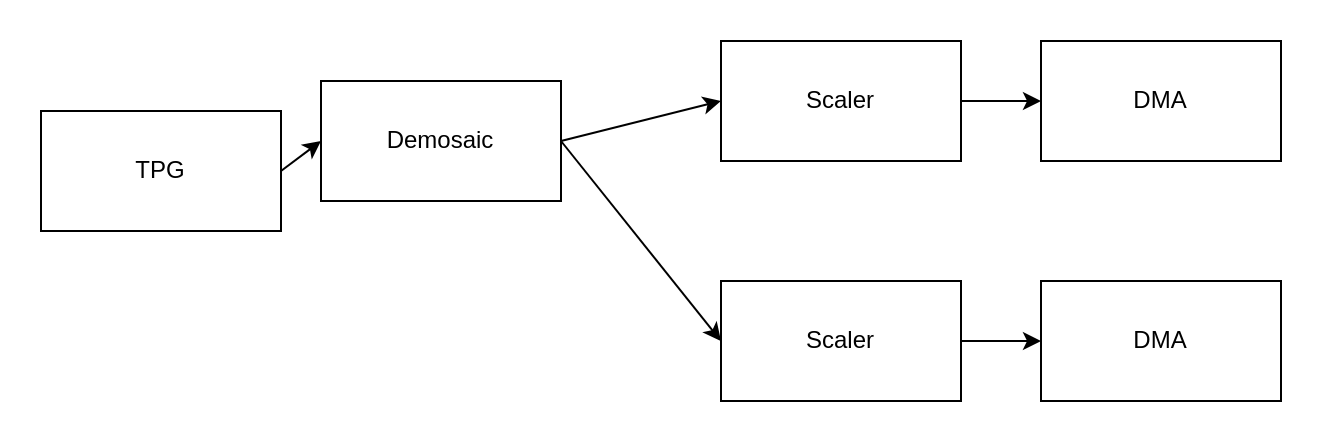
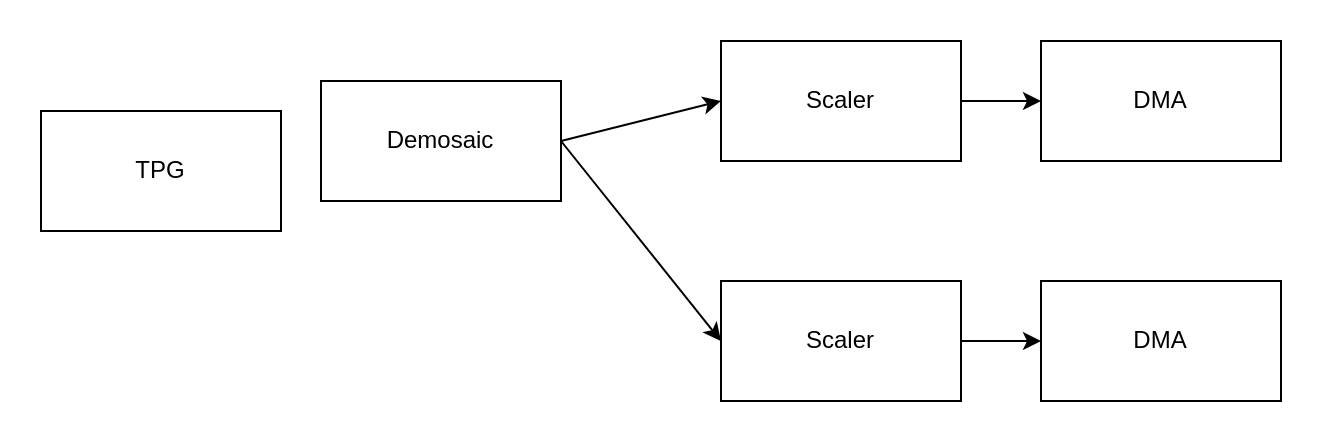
  <mxCell id="0" />
  <mxCell id="1" parent="0" />
  <mxCell id="2" value="TPG" style="rounded=0;whiteSpace=wrap;html=1;" vertex="1" parent="1"><mxGeometry x="20" y="55" width="120" height="60" as="geometry" /></mxCell>
  <mxCell id="3" value="Demosaic" style="rounded=0;whiteSpace=wrap;html=1;" vertex="1" parent="1"><mxGeometry x="160" y="40" width="120" height="60" as="geometry" /></mxCell>
  <mxCell id="4" value="Scaler" style="rounded=0;whiteSpace=wrap;html=1;" vertex="1" parent="1"><mxGeometry x="360" y="20" width="120" height="60" as="geometry" /></mxCell>
  <mxCell id="5" value="Scaler" style="rounded=0;whiteSpace=wrap;html=1;" vertex="1" parent="1"><mxGeometry x="360" y="140" width="120" height="60" as="geometry" /></mxCell>
  <mxCell id="6" value="DMA" style="rounded=0;whiteSpace=wrap;html=1;" vertex="1" parent="1"><mxGeometry x="520" y="20" width="120" height="60" as="geometry" /></mxCell>
  <mxCell id="7" value="DMA" style="rounded=0;whiteSpace=wrap;html=1;" vertex="1" parent="1"><mxGeometry x="520" y="140" width="120" height="60" as="geometry" /></mxCell>
- <mxCell id="8" value="" style="endArrow=classic;html=1;rounded=0;exitX=1;exitY=0.5;exitDx=0;exitDy=0;entryX=0;entryY=0.5;entryDx=0;entryDy=0;" edge="1" parent="1" source="2" target="3"><mxGeometry width="50" height="50" relative="1" as="geometry"><mxPoint x="320" y="340" as="sourcePoint" /><mxPoint x="220" y="160" as="targetPoint" /></mxGeometry></mxCell>
  <mxCell id="9" value="" style="endArrow=classic;html=1;rounded=0;exitX=1;exitY=0.5;exitDx=0;exitDy=0;entryX=0;entryY=0.5;entryDx=0;entryDy=0;" edge="1" parent="1" source="3" target="4"><mxGeometry width="50" height="50" relative="1" as="geometry"><mxPoint x="320" y="340" as="sourcePoint" /><mxPoint x="370" y="290" as="targetPoint" /></mxGeometry></mxCell>
  <mxCell id="10" value="" style="endArrow=classic;html=1;rounded=0;exitX=1;exitY=0.5;exitDx=0;exitDy=0;entryX=0;entryY=0.5;entryDx=0;entryDy=0;" edge="1" parent="1" source="3" target="5"><mxGeometry width="50" height="50" relative="1" as="geometry"><mxPoint x="320" y="340" as="sourcePoint" /><mxPoint x="370" y="290" as="targetPoint" /></mxGeometry></mxCell>
  <mxCell id="11" value="" style="endArrow=classic;html=1;rounded=0;exitX=1;exitY=0.5;exitDx=0;exitDy=0;" edge="1" parent="1" source="4" target="6"><mxGeometry width="50" height="50" relative="1" as="geometry"><mxPoint x="490" y="110" as="sourcePoint" /><mxPoint x="370" y="290" as="targetPoint" /></mxGeometry></mxCell>
  <mxCell id="12" value="" style="endArrow=classic;html=1;rounded=0;exitX=1;exitY=0.5;exitDx=0;exitDy=0;" edge="1" parent="1" source="5" target="7"><mxGeometry width="50" height="50" relative="1" as="geometry"><mxPoint x="320" y="340" as="sourcePoint" /><mxPoint x="370" y="290" as="targetPoint" /></mxGeometry></mxCell>
